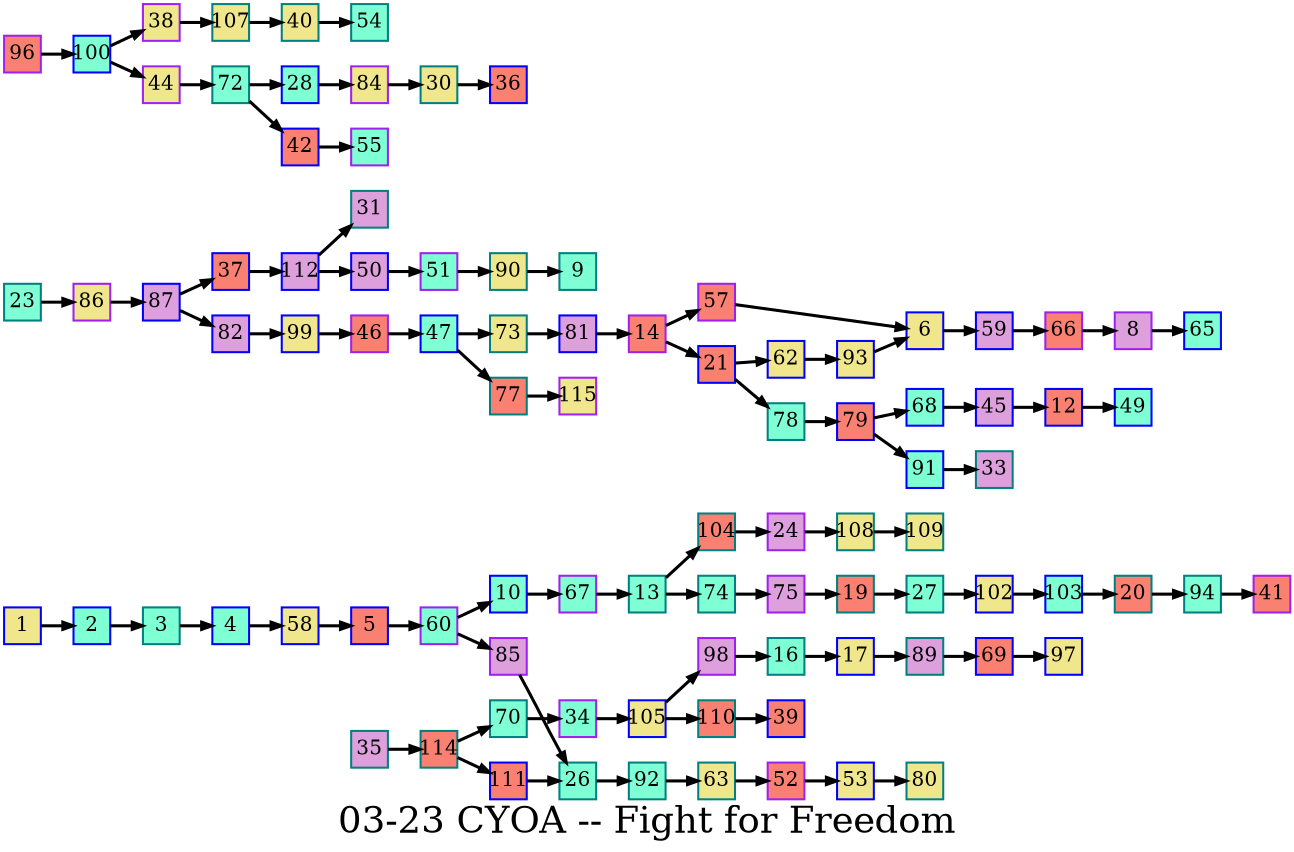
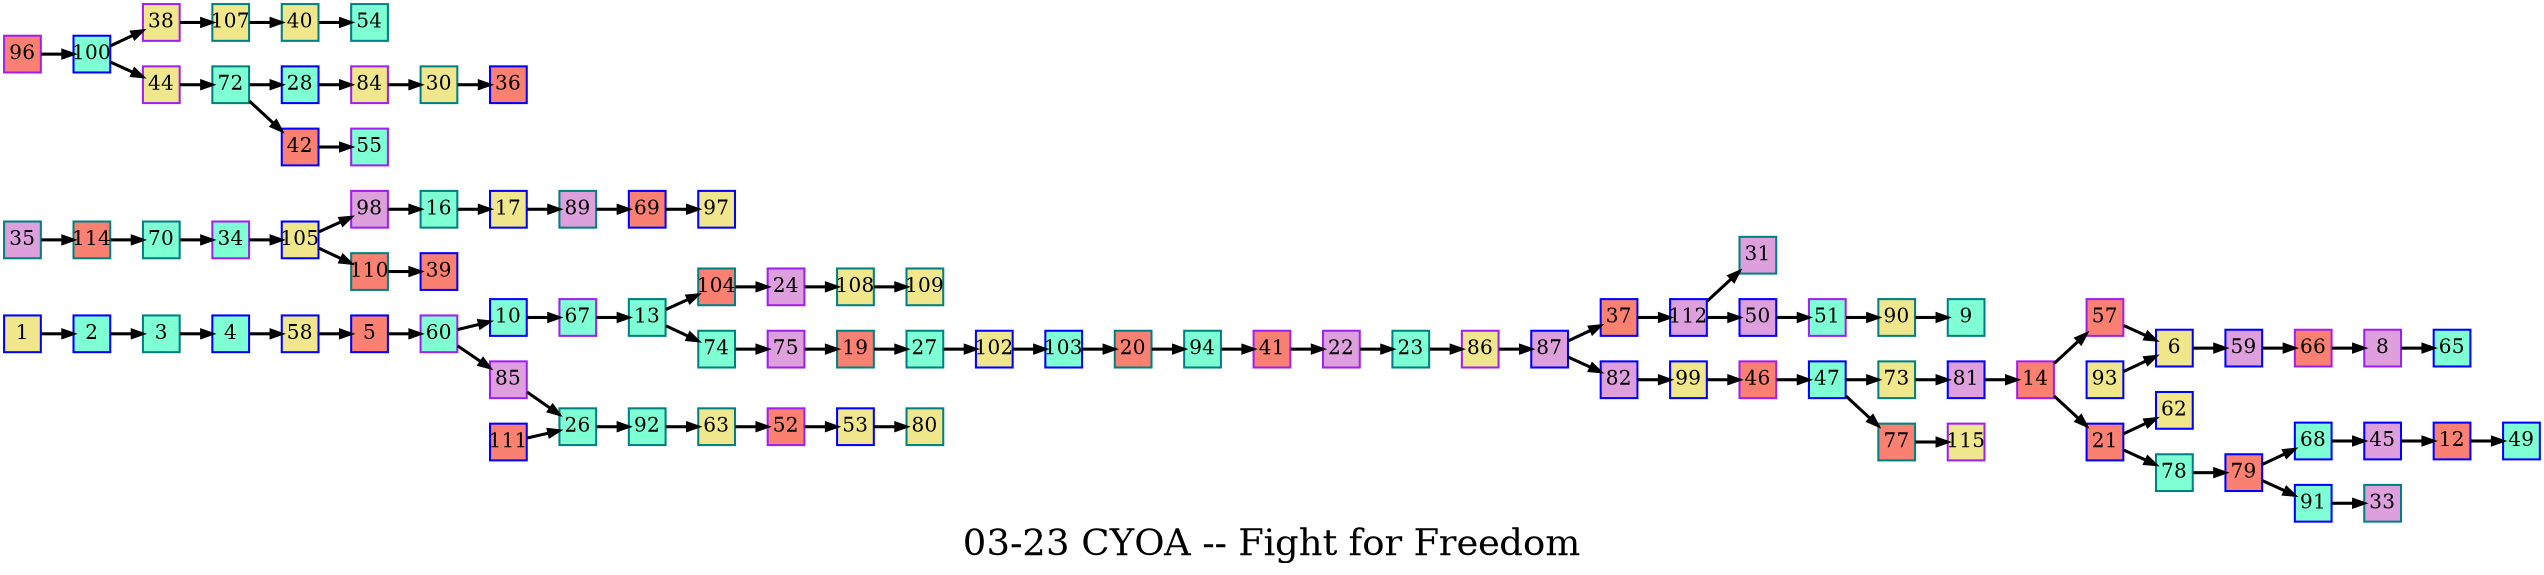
  digraph {
    fontsize=36
    label="03-23 CYOA -- Fight for Freedom"
    nodesep=0.35
    ordering=out
    rankdir=LR
    ranksep=0.45
    node [color=blue fillcolor=aquamarine fixedsize=true fontsize=20 labelfloat=true margin="0,0" penwidth=2 regular=true shape=rect style=filled]
    edge [fontsize=12 labelfloat=true penwidth=3]
    1 [fillcolor=khaki]
    2
    3 [color=teal]
    4
    58 [fillcolor=khaki]
    5 [fillcolor=salmon]
    60 [color=purple]
    10
    85 [color=purple fillcolor=plum]
    67 [color=purple]
    26 [color=teal]
    6 [fillcolor=khaki]
    59 [fillcolor=plum]
    66 [color=purple fillcolor=salmon]
    8 [color=purple fillcolor=plum]
    65
    9 [color=teal]
    57 [color=purple fillcolor=salmon]
    13 [color=teal]
    104 [color=teal fillcolor=salmon]
    74 [color=teal]
    12 [fillcolor=salmon]
    49
    24 [color=purple fillcolor=plum]
    75 [color=purple fillcolor=plum]
    108 [color=teal fillcolor=khaki]
    19 [color=teal fillcolor=salmon]
    14 [color=purple fillcolor=salmon]
    21 [fillcolor=salmon]
    62 [fillcolor=khaki]
    78 [color=teal]
    93 [fillcolor=khaki]
    79 [fillcolor=salmon]
    16 [color=teal]
    17 [fillcolor=khaki]
    89 [color=teal fillcolor=plum]
    69 [fillcolor=salmon]
    97 [fillcolor=khaki]
    27 [color=teal]
    102 [fillcolor=khaki]
    103
    20 [color=teal fillcolor=salmon]
    94 [color=teal]
    41 [color=purple fillcolor=salmon]
+   22 [color=purple fillcolor=plum]
    68
    91
    23 [color=teal]
    86 [color=purple fillcolor=khaki]
    87 [fillcolor=plum]
    37 [fillcolor=salmon]
    82 [fillcolor=plum]
    109 [color=teal fillcolor=khaki]
    92 [color=teal]
    63 [color=teal fillcolor=khaki]
    52 [color=purple fillcolor=salmon]
    84 [color=purple fillcolor=khaki]
    28
    30 [color=teal fillcolor=khaki]
    36 [fillcolor=salmon]
    31 [color=teal fillcolor=plum]
    96 [color=purple fillcolor=salmon]
    100
    38 [color=purple fillcolor=khaki]
    44 [color=purple fillcolor=khaki]
    34 [color=purple]
    105 [fillcolor=khaki]
    98 [color=purple fillcolor=plum]
    110 [color=teal fillcolor=salmon]
    39 [fillcolor=salmon]
    35 [color=teal fillcolor=plum]
    114 [color=teal fillcolor=salmon]
    70 [color=teal]
    111 [fillcolor=salmon]
    112 [fillcolor=plum]
    50 [fillcolor=plum]
    51 [color=purple]
    107 [color=teal fillcolor=khaki]
    40 [color=teal fillcolor=khaki]
    54 [color=teal]
    42 [fillcolor=salmon]
    55 [color=purple]
    72 [color=teal]
    45 [fillcolor=plum]
    46 [color=purple fillcolor=salmon]
    47
    73 [color=teal fillcolor=khaki]
    77 [color=teal fillcolor=salmon]
    81 [fillcolor=plum]
    115 [color=purple fillcolor=khaki]
    90 [color=teal fillcolor=khaki]
    53 [fillcolor=khaki]
    80 [color=teal fillcolor=khaki]
    33 [color=teal fillcolor=plum]
    99 [fillcolor=khaki]
    1 -> 2
    2 -> 3
    3 -> 4
    4 -> 58
    58 -> 5
    5 -> 60
    60 -> 10
    60 -> 85
    10 -> 67
    85 -> 26
    67 -> 13
    26 -> 92
    6 -> 59
    59 -> 66
    66 -> 8
    8 -> 65
    57 -> 6
    13 -> 104
    13 -> 74
    104 -> 24
    74 -> 75
    12 -> 49
    24 -> 108
    75 -> 19
    108 -> 109
    19 -> 27
    14 -> 57
    14 -> 21
    21 -> 62
    21 -> 78
-   62 -> 93
    78 -> 79
    93 -> 6
    79 -> 68
    79 -> 91
    16 -> 17
    17 -> 89
    89 -> 69
    69 -> 97
    27 -> 102
    102 -> 103
    103 -> 20
    20 -> 94
    94 -> 41
+   41 -> 22
+   22 -> 23
    68 -> 45
    91 -> 33
    23 -> 86
    86 -> 87
    87 -> 37
    87 -> 82
    37 -> 112
    82 -> 99
    92 -> 63
    63 -> 52
    52 -> 53
    84 -> 30
    28 -> 84
    30 -> 36
    96 -> 100
    100 -> 38
    100 -> 44
    38 -> 107
    44 -> 72
    34 -> 105
    105 -> 98
    105 -> 110
    98 -> 16
    110 -> 39
    35 -> 114
    114 -> 70
-   114 -> 111
    70 -> 34
    111 -> 26
    112 -> 31
    112 -> 50
    50 -> 51
    51 -> 90
    107 -> 40
    40 -> 54
    42 -> 55
    72 -> 28
    72 -> 42
    45 -> 12
    46 -> 47
    47 -> 73
    47 -> 77
    73 -> 81
    77 -> 115
    81 -> 14
    90 -> 9
    53 -> 80
    99 -> 46
  }
